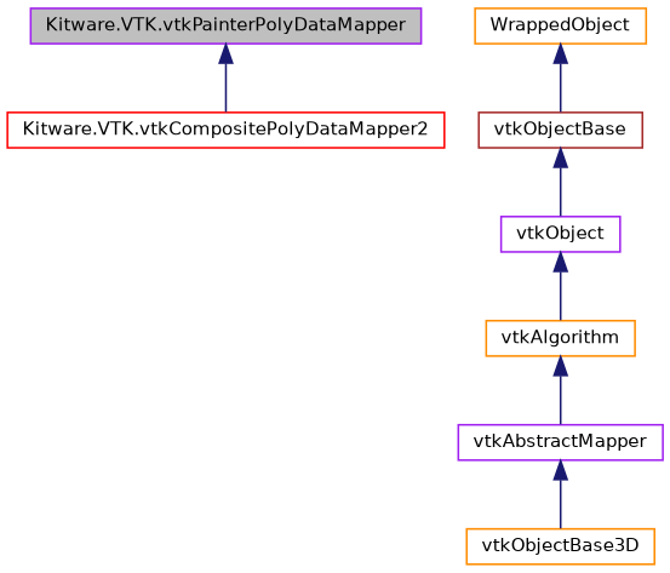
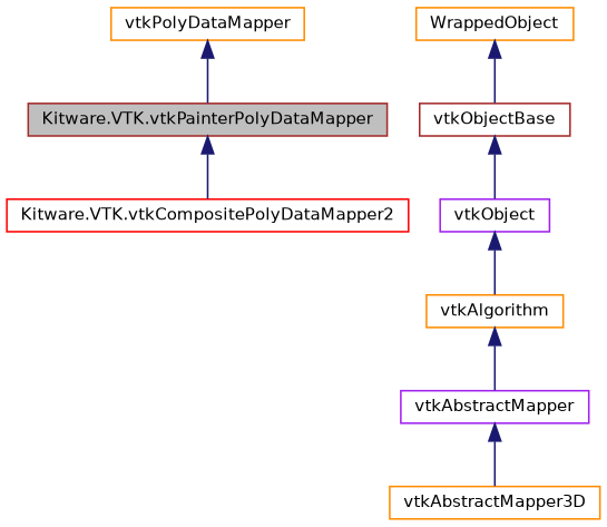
  digraph {
    fontname="DejaVu Sans"
    node [color=darkorange fontname="DejaVu Sans" fontsize=10 shape=record]
    edge [color=midnightblue dir=back fontname="DejaVu Sans" fontsize=10 labelfontname=FreeSans labelfontsize=10 style=solid]
-   n1 [color=purple fillcolor=grey75 fontcolor=black height=0.2 label="Kitware.VTK.vtkPainterPolyDataMapper" style=filled width=0.4]
+   n1 [color=brown fillcolor=grey75 fontcolor=black height=0.2 label="Kitware.VTK.vtkPainterPolyDataMapper" style=filled width=0.4]
    n2 [color=red height=0.2 label="Kitware.VTK.vtkCompositePolyDataMapper2" width=0.4]
-   n4 [height=0.2 label=vtkObjectBase3D width=0.4]
+   n3 [height=0.2 label=vtkPolyDataMapper width=0.4]
+   n4 [height=0.2 label=vtkAbstractMapper3D width=0.4]
    n5 [color=purple height=0.2 label=vtkAbstractMapper width=0.4]
    n6 [height=0.2 label=vtkAlgorithm width=0.4]
    n7 [color=purple height=0.2 label=vtkObject width=0.4]
    n8 [color=brown height=0.2 label=vtkObjectBase width=0.4]
    n9 [height=0.2 label=WrappedObject width=0.4]
    n1 -> n2
+   n3 -> n1
    n5 -> n4
    n6 -> n5
    n7 -> n6
    n8 -> n7
    n9 -> n8
  }
